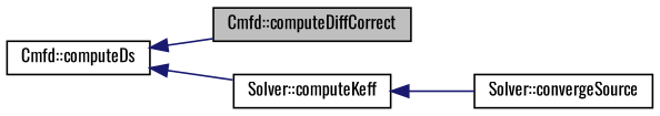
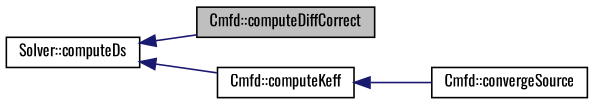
  digraph {
    fontname=Oswald
    rankdir=LR
    node [color=black fillcolor=white fontname=Oswald fontsize=10 shape=record style=filled]
    edge [color=midnightblue dir=back fontname=Oswald fontsize=10 labelfontname=Helvetica labelfontsize=10 style=solid]
    n1 [fillcolor=grey75 fontcolor=black height=0.2 label="Cmfd::computeDiffCorrect" width=0.4]
-   n2 [height=0.2 label="Cmfd::computeDs" width=0.4]
-   n3 [height=0.2 label="Solver::computeKeff" width=0.4]
-   n4 [height=0.2 label="Solver::convergeSource" width=0.4]
+   n2 [height=0.2 label="Solver::computeDs" width=0.4]
+   n3 [height=0.2 label="Cmfd::computeKeff" width=0.4]
+   n4 [height=0.2 label="Cmfd::convergeSource" width=0.4]
    n2 -> n1
    n2 -> n3
    n3 -> n4
  }
